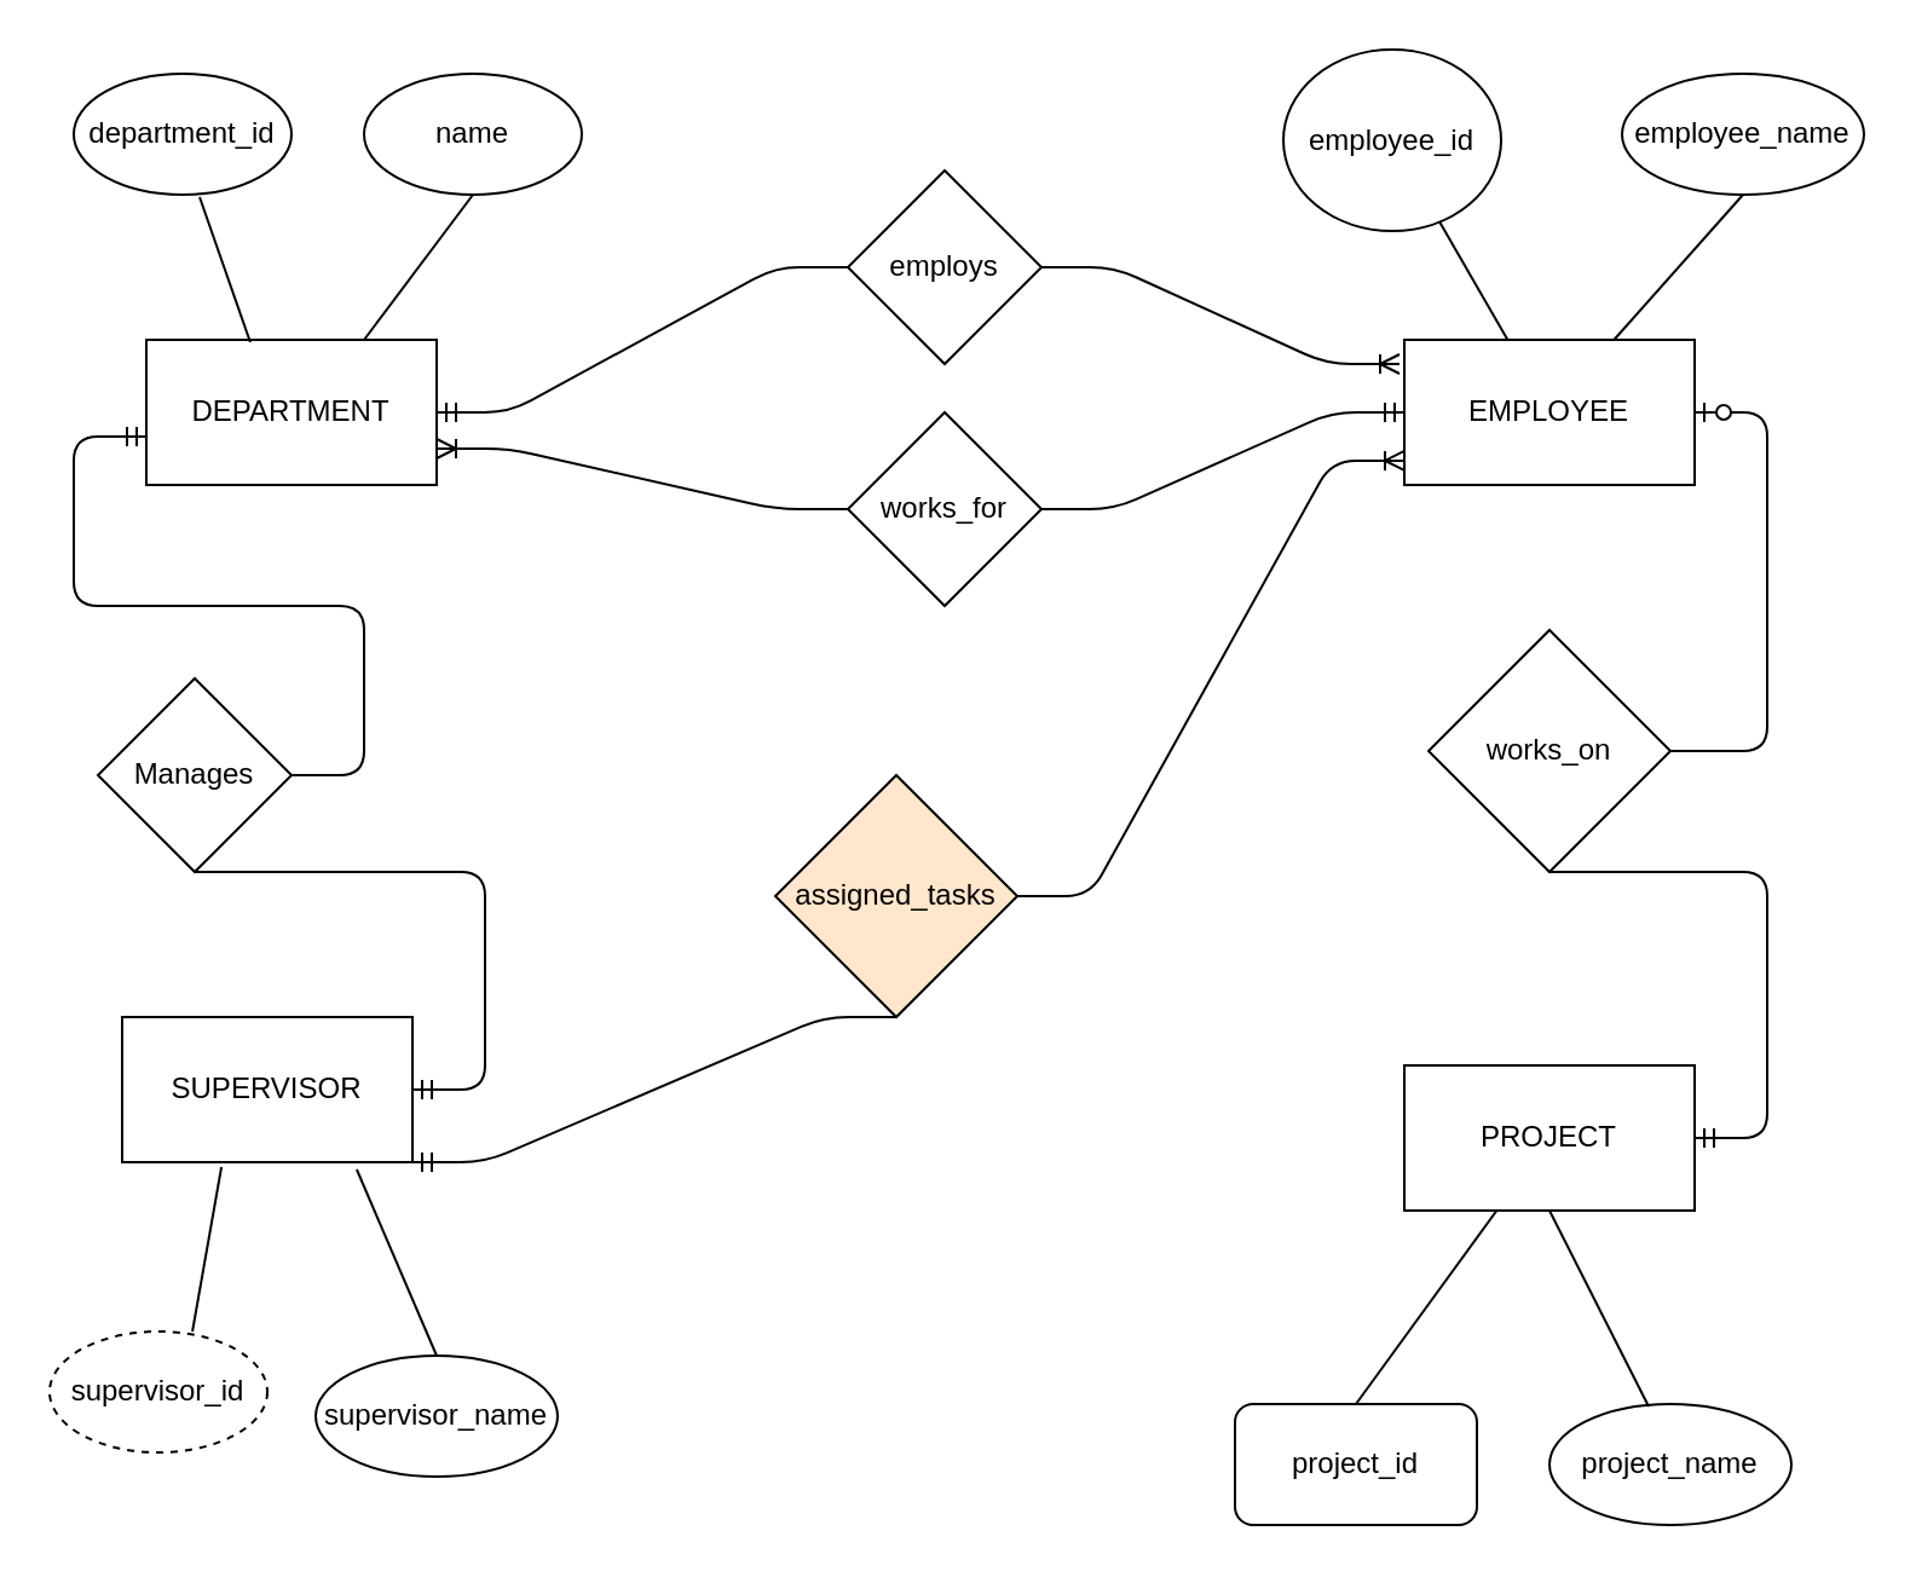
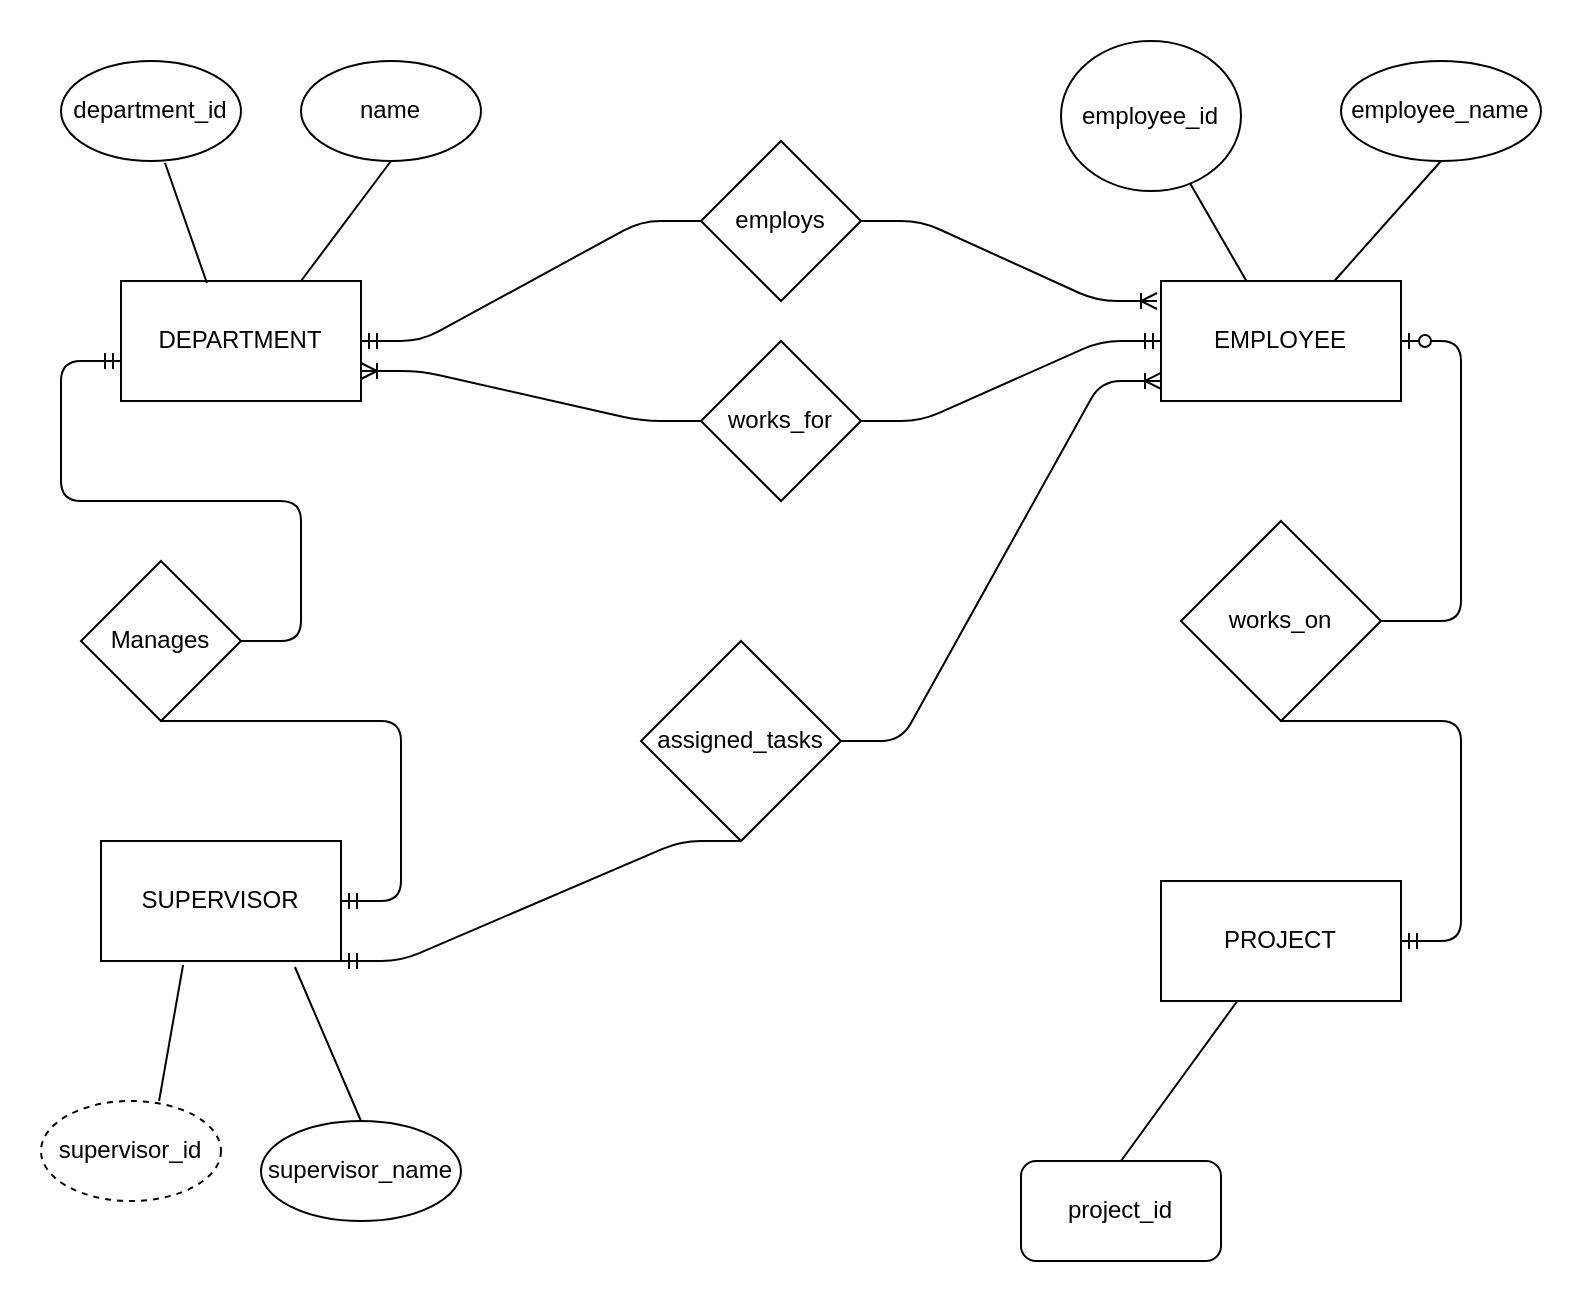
  <mxCell id="0" />
  <mxCell id="1" parent="0" />
  <mxCell id="2" value="DEPARTMENT" style="rounded=0;whiteSpace=wrap;html=1;" vertex="1" parent="1"><mxGeometry x="60" y="140" width="120" height="60" as="geometry" /></mxCell>
  <mxCell id="3" value="department_id" style="ellipse;whiteSpace=wrap;html=1;" vertex="1" parent="1"><mxGeometry x="30" y="30" width="90" height="50" as="geometry" /></mxCell>
  <mxCell id="4" value="name" style="ellipse;whiteSpace=wrap;html=1;" vertex="1" parent="1"><mxGeometry x="150" y="30" width="90" height="50" as="geometry" /></mxCell>
  <mxCell id="5" value="" style="endArrow=none;html=1;entryX=0.578;entryY=1.02;entryDx=0;entryDy=0;entryPerimeter=0;exitX=0.358;exitY=0.017;exitDx=0;exitDy=0;exitPerimeter=0;" edge="1" parent="1" source="2" target="3"><mxGeometry width="50" height="50" relative="1" as="geometry"><mxPoint x="410" y="310" as="sourcePoint" /><mxPoint x="460" y="260" as="targetPoint" /></mxGeometry></mxCell>
  <mxCell id="6" value="" style="endArrow=none;html=1;exitX=0.75;exitY=0;exitDx=0;exitDy=0;entryX=0.5;entryY=1;entryDx=0;entryDy=0;" edge="1" parent="1" source="2" target="4"><mxGeometry width="50" height="50" relative="1" as="geometry"><mxPoint x="410" y="310" as="sourcePoint" /><mxPoint x="460" y="260" as="targetPoint" /></mxGeometry></mxCell>
  <mxCell id="7" value="SUPERVISOR" style="rounded=0;whiteSpace=wrap;html=1;" vertex="1" parent="1"><mxGeometry x="50" y="420" width="120" height="60" as="geometry" /></mxCell>
  <mxCell id="8" value="Manages" style="rhombus;whiteSpace=wrap;html=1;" vertex="1" parent="1"><mxGeometry x="40" y="280" width="80" height="80" as="geometry" /></mxCell>
  <mxCell id="9" value="" style="edgeStyle=entityRelationEdgeStyle;fontSize=12;html=1;endArrow=ERmandOne;" edge="1" parent="1"><mxGeometry width="100" height="100" relative="1" as="geometry"><mxPoint x="120" y="320" as="sourcePoint" /><mxPoint x="60" y="180" as="targetPoint" /></mxGeometry></mxCell>
  <mxCell id="10" value="" style="edgeStyle=entityRelationEdgeStyle;fontSize=12;html=1;endArrow=ERmandOne;exitX=0.5;exitY=1;exitDx=0;exitDy=0;" edge="1" parent="1" source="8" target="7"><mxGeometry width="100" height="100" relative="1" as="geometry"><mxPoint x="380" y="370" as="sourcePoint" /><mxPoint x="480" y="270" as="targetPoint" /></mxGeometry></mxCell>
  <mxCell id="11" value="EMPLOYEE" style="rounded=0;whiteSpace=wrap;html=1;" vertex="1" parent="1"><mxGeometry x="580" y="140" width="120" height="60" as="geometry" /></mxCell>
  <mxCell id="12" value="employee_id" style="ellipse;whiteSpace=wrap;html=1;" vertex="1" parent="1"><mxGeometry x="530" y="20" width="90" height="75" as="geometry" /></mxCell>
  <mxCell id="13" value="employee_name" style="ellipse;whiteSpace=wrap;html=1;" vertex="1" parent="1"><mxGeometry x="670" y="30" width="100" height="50" as="geometry" /></mxCell>
  <mxCell id="14" value="" style="endArrow=none;html=1;entryX=0.5;entryY=1;entryDx=0;entryDy=0;" edge="1" parent="1" source="11" target="13"><mxGeometry width="50" height="50" relative="1" as="geometry"><mxPoint x="410" y="350" as="sourcePoint" /><mxPoint x="460" y="300" as="targetPoint" /></mxGeometry></mxCell>
  <mxCell id="15" value="" style="endArrow=none;html=1;" edge="1" parent="1" source="11" target="12"><mxGeometry width="50" height="50" relative="1" as="geometry"><mxPoint x="410" y="350" as="sourcePoint" /><mxPoint x="460" y="300" as="targetPoint" /></mxGeometry></mxCell>
  <mxCell id="16" value="works_for" style="rhombus;whiteSpace=wrap;html=1;" vertex="1" parent="1"><mxGeometry x="350" y="170" width="80" height="80" as="geometry" /></mxCell>
  <mxCell id="17" value="employs" style="rhombus;whiteSpace=wrap;html=1;" vertex="1" parent="1"><mxGeometry x="350" y="70" width="80" height="80" as="geometry" /></mxCell>
  <mxCell id="18" value="" style="edgeStyle=entityRelationEdgeStyle;fontSize=12;html=1;endArrow=ERoneToMany;exitX=1;exitY=0.5;exitDx=0;exitDy=0;" edge="1" parent="1" source="17"><mxGeometry width="100" height="100" relative="1" as="geometry"><mxPoint x="380" y="370" as="sourcePoint" /><mxPoint x="578" y="150" as="targetPoint" /></mxGeometry></mxCell>
  <mxCell id="19" value="" style="edgeStyle=entityRelationEdgeStyle;fontSize=12;html=1;endArrow=ERmandOne;entryX=1;entryY=0.5;entryDx=0;entryDy=0;" edge="1" parent="1" source="17" target="2"><mxGeometry width="100" height="100" relative="1" as="geometry"><mxPoint x="380" y="370" as="sourcePoint" /><mxPoint x="480" y="270" as="targetPoint" /></mxGeometry></mxCell>
  <mxCell id="20" value="" style="edgeStyle=entityRelationEdgeStyle;fontSize=12;html=1;endArrow=ERmandOne;entryX=0;entryY=0.5;entryDx=0;entryDy=0;exitX=1;exitY=0.5;exitDx=0;exitDy=0;" edge="1" parent="1" source="16" target="11"><mxGeometry width="100" height="100" relative="1" as="geometry"><mxPoint x="380" y="370" as="sourcePoint" /><mxPoint x="480" y="270" as="targetPoint" /></mxGeometry></mxCell>
  <mxCell id="21" value="" style="edgeStyle=entityRelationEdgeStyle;fontSize=12;html=1;endArrow=ERoneToMany;entryX=1;entryY=0.75;entryDx=0;entryDy=0;exitX=0;exitY=0.5;exitDx=0;exitDy=0;" edge="1" parent="1" source="16" target="2"><mxGeometry width="100" height="100" relative="1" as="geometry"><mxPoint x="380" y="370" as="sourcePoint" /><mxPoint x="480" y="270" as="targetPoint" /></mxGeometry></mxCell>
  <mxCell id="22" value="supervisor_id" style="ellipse;whiteSpace=wrap;html=1;dashed=1;" vertex="1" parent="1"><mxGeometry x="20" y="550" width="90" height="50" as="geometry" /></mxCell>
  <mxCell id="23" value="supervisor_name" style="ellipse;whiteSpace=wrap;html=1;" vertex="1" parent="1"><mxGeometry x="130" y="560" width="100" height="50" as="geometry" /></mxCell>
  <mxCell id="24" value="" style="endArrow=none;html=1;exitX=0.656;exitY=0;exitDx=0;exitDy=0;exitPerimeter=0;entryX=0.342;entryY=1.033;entryDx=0;entryDy=0;entryPerimeter=0;" edge="1" parent="1" source="22" target="7"><mxGeometry width="50" height="50" relative="1" as="geometry"><mxPoint x="410" y="500" as="sourcePoint" /><mxPoint x="460" y="450" as="targetPoint" /></mxGeometry></mxCell>
  <mxCell id="25" value="" style="endArrow=none;html=1;exitX=0.5;exitY=0;exitDx=0;exitDy=0;entryX=0.808;entryY=1.05;entryDx=0;entryDy=0;entryPerimeter=0;" edge="1" parent="1" source="23" target="7"><mxGeometry width="50" height="50" relative="1" as="geometry"><mxPoint x="410" y="500" as="sourcePoint" /><mxPoint x="460" y="450" as="targetPoint" /></mxGeometry></mxCell>
- <mxCell id="26" value="assigned_tasks" style="rhombus;whiteSpace=wrap;html=1;fillColor=#ffe6cc;" vertex="1" parent="1"><mxGeometry x="320" y="320" width="100" height="100" as="geometry" /></mxCell>
+ <mxCell id="26" value="assigned_tasks" style="rhombus;whiteSpace=wrap;html=1;" vertex="1" parent="1"><mxGeometry x="320" y="320" width="100" height="100" as="geometry" /></mxCell>
  <mxCell id="27" value="" style="edgeStyle=entityRelationEdgeStyle;fontSize=12;html=1;endArrow=ERmandOne;entryX=1;entryY=1;entryDx=0;entryDy=0;exitX=0.5;exitY=1;exitDx=0;exitDy=0;" edge="1" parent="1" source="26" target="7"><mxGeometry width="100" height="100" relative="1" as="geometry"><mxPoint x="380" y="380" as="sourcePoint" /><mxPoint x="480" y="280" as="targetPoint" /></mxGeometry></mxCell>
  <mxCell id="28" value="" style="edgeStyle=entityRelationEdgeStyle;fontSize=12;html=1;endArrow=ERoneToMany;entryX=0;entryY=0.833;entryDx=0;entryDy=0;entryPerimeter=0;exitX=1;exitY=0.5;exitDx=0;exitDy=0;" edge="1" parent="1" source="26" target="11"><mxGeometry width="100" height="100" relative="1" as="geometry"><mxPoint x="380" y="380" as="sourcePoint" /><mxPoint x="480" y="280" as="targetPoint" /></mxGeometry></mxCell>
  <mxCell id="29" value="works_on" style="rhombus;whiteSpace=wrap;html=1;" vertex="1" parent="1"><mxGeometry x="590" y="260" width="100" height="100" as="geometry" /></mxCell>
  <mxCell id="30" value="PROJECT" style="rounded=0;whiteSpace=wrap;html=1;" vertex="1" parent="1"><mxGeometry x="580" y="440" width="120" height="60" as="geometry" /></mxCell>
- <mxCell id="31" value="project_name" style="ellipse;whiteSpace=wrap;html=1;" vertex="1" parent="1"><mxGeometry x="640" y="580" width="100" height="50" as="geometry" /></mxCell>
  <mxCell id="32" value="project_id" style="whiteSpace=wrap;html=1;rounded=1;" vertex="1" parent="1"><mxGeometry x="510" y="580" width="100" height="50" as="geometry" /></mxCell>
  <mxCell id="33" value="" style="endArrow=none;html=1;entryX=0.5;entryY=0;entryDx=0;entryDy=0;" edge="1" parent="1" source="30" target="32"><mxGeometry width="50" height="50" relative="1" as="geometry"><mxPoint x="410" y="460" as="sourcePoint" /><mxPoint x="460" y="410" as="targetPoint" /></mxGeometry></mxCell>
- <mxCell id="34" value="" style="endArrow=none;html=1;entryX=0.41;entryY=0.02;entryDx=0;entryDy=0;entryPerimeter=0;exitX=0.5;exitY=1;exitDx=0;exitDy=0;" edge="1" parent="1" source="30" target="31"><mxGeometry width="50" height="50" relative="1" as="geometry"><mxPoint x="410" y="460" as="sourcePoint" /><mxPoint x="460" y="410" as="targetPoint" /></mxGeometry></mxCell>
  <mxCell id="35" value="" style="edgeStyle=entityRelationEdgeStyle;fontSize=12;html=1;endArrow=ERzeroToOne;endFill=1;exitX=1;exitY=0.5;exitDx=0;exitDy=0;" edge="1" parent="1" source="29" target="11"><mxGeometry width="100" height="100" relative="1" as="geometry"><mxPoint x="380" y="490" as="sourcePoint" /><mxPoint x="650" y="220" as="targetPoint" /></mxGeometry></mxCell>
  <mxCell id="36" value="" style="edgeStyle=entityRelationEdgeStyle;fontSize=12;html=1;endArrow=ERmandOne;exitX=0.5;exitY=1;exitDx=0;exitDy=0;" edge="1" parent="1" source="29" target="30"><mxGeometry width="100" height="100" relative="1" as="geometry"><mxPoint x="350" y="490" as="sourcePoint" /><mxPoint x="450" y="390" as="targetPoint" /></mxGeometry></mxCell>
